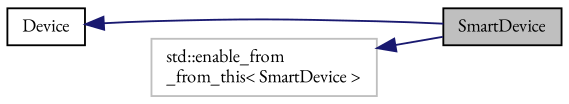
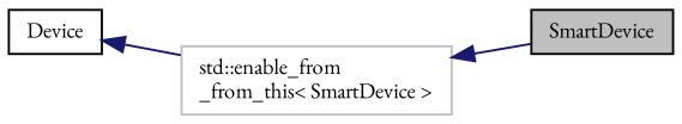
  digraph {
    fontname="EB Garamond"
    rankdir=LR
    node [color=black fillcolor=white fontname="EB Garamond" fontsize=10 shape=record style=filled]
    edge [color=midnightblue dir=back fontname="EB Garamond" fontsize=10 labelfontname=Helvetica labelfontsize=10 style=solid]
    n1 [fillcolor=grey75 fontcolor=black height=0.2 label=SmartDevice width=0.4]
    n2 [height=0.2 label=Device width=0.4]
    n3 [color=grey75 height=0.2 label="std::enable_from\l_from_this\< SmartDevice \>" width=0.4]
-   n2 -> n1
+   n2 -> n3
    n3 -> n1
  }
